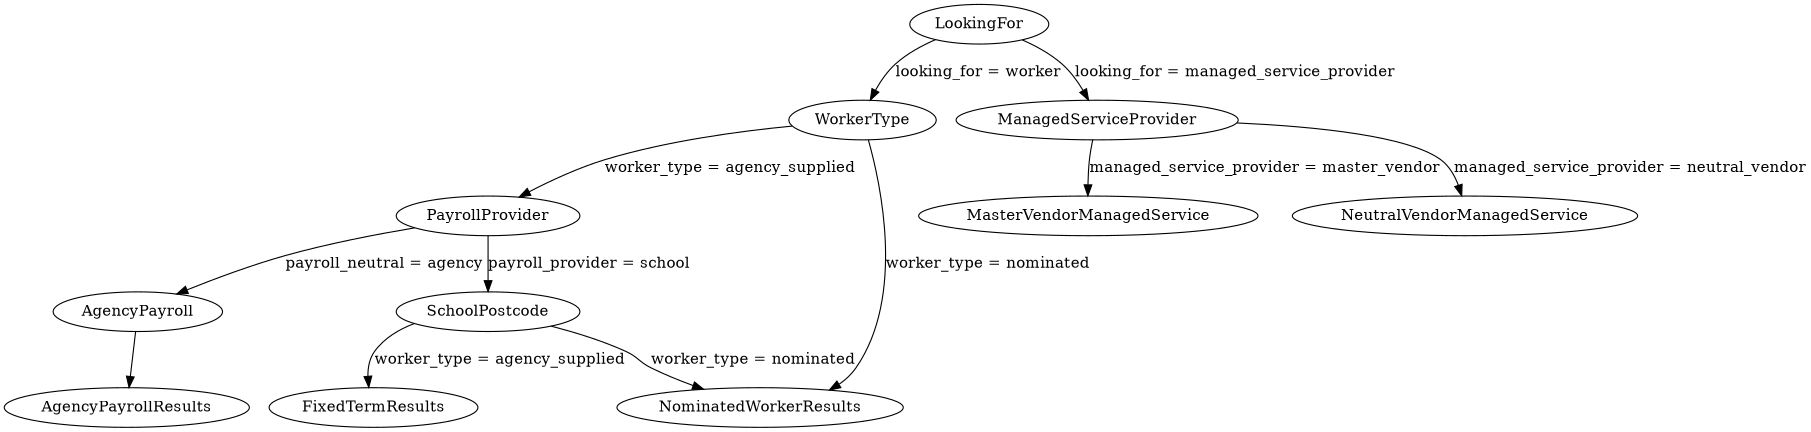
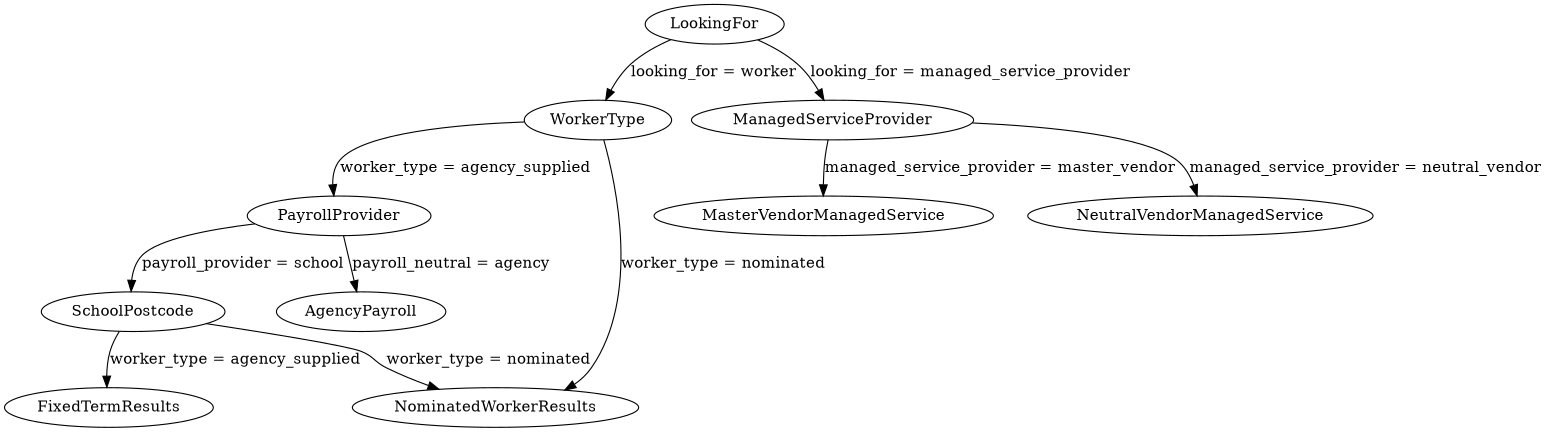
  digraph {
    AgencyPayroll
-   AgencyPayrollResults
    LookingFor
    WorkerType
    ManagedServiceProvider
    PayrollProvider
    NominatedWorkerResults
    MasterVendorManagedService
    NeutralVendorManagedService
    SchoolPostcode
    FixedTermResults
-   AgencyPayroll -> AgencyPayrollResults
    LookingFor -> WorkerType [label="looking_for = worker"]
    LookingFor -> ManagedServiceProvider [label="looking_for = managed_service_provider"]
    WorkerType -> PayrollProvider [label="worker_type = agency_supplied"]
    WorkerType -> NominatedWorkerResults [label="worker_type = nominated"]
    ManagedServiceProvider -> MasterVendorManagedService [label="managed_service_provider = master_vendor"]
    ManagedServiceProvider -> NeutralVendorManagedService [label="managed_service_provider = neutral_vendor"]
    PayrollProvider -> AgencyPayroll [label="payroll_neutral = agency"]
    PayrollProvider -> SchoolPostcode [label="payroll_provider = school"]
    SchoolPostcode -> NominatedWorkerResults [label="worker_type = nominated"]
    SchoolPostcode -> FixedTermResults [label="worker_type = agency_supplied"]
  }
